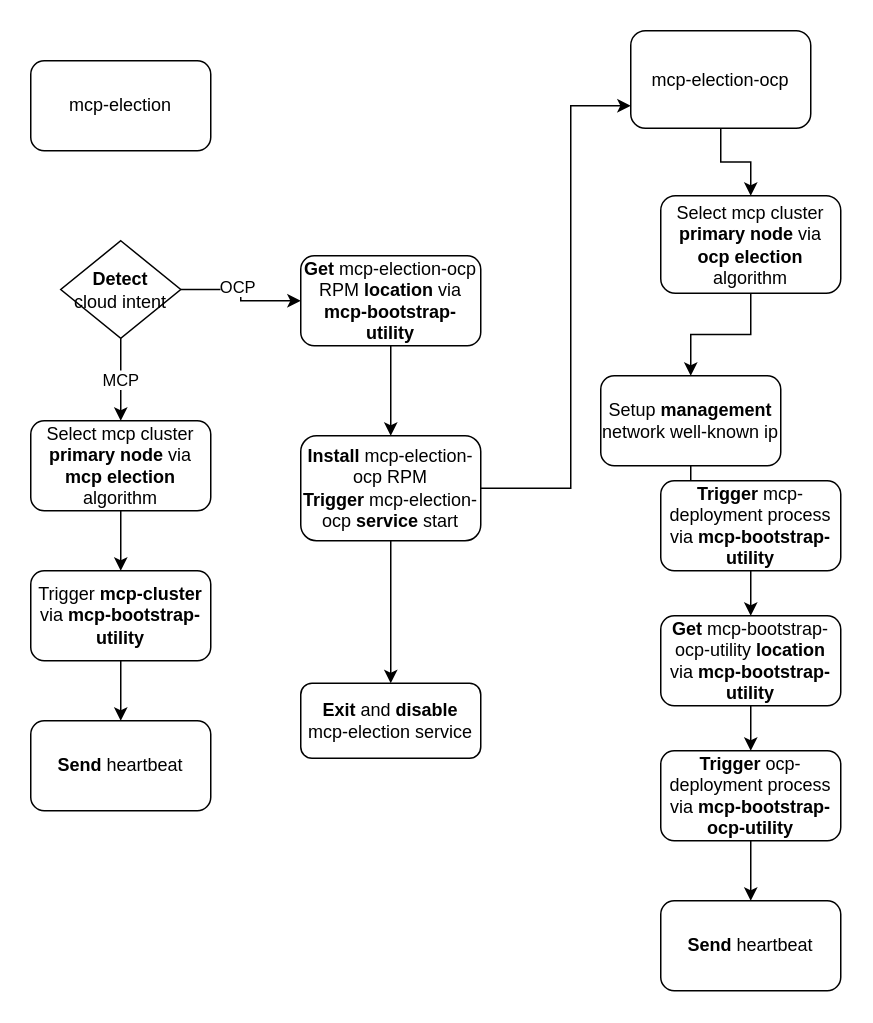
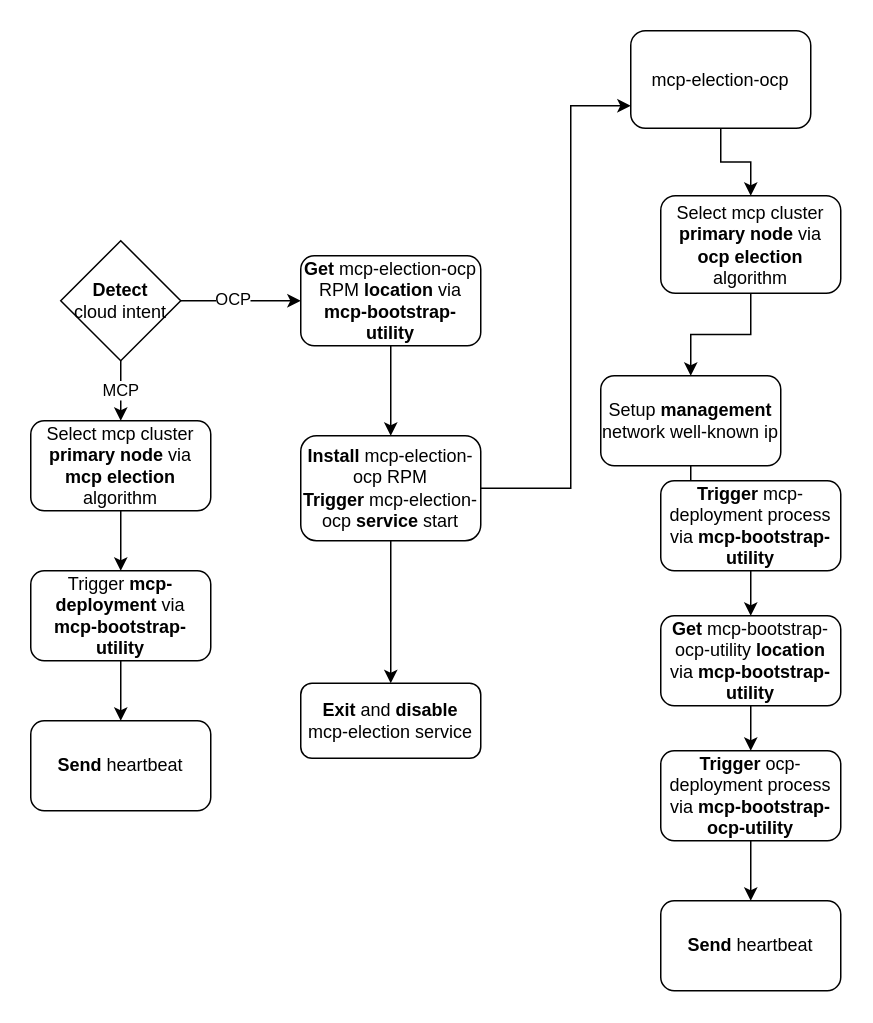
  <mxCell id="0" />
  <mxCell id="1" parent="0" />
- <mxCell id="2" value="mcp-election" style="rounded=1;whiteSpace=wrap;html=1;" vertex="1" parent="1"><mxGeometry x="20" y="40" width="120" height="60" as="geometry" /></mxCell>
  <mxCell id="3" style="edgeStyle=orthogonalEdgeStyle;rounded=0;orthogonalLoop=1;jettySize=auto;html=1;entryX=0;entryY=0.5;entryDx=0;entryDy=0;" edge="1" parent="1" source="6" target="8"><mxGeometry relative="1" as="geometry" /></mxCell>
  <mxCell id="4" value="OCP" style="edgeLabel;html=1;align=center;verticalAlign=middle;resizable=0;points=[];" vertex="1" connectable="0" parent="3"><mxGeometry x="-0.15" y="2" relative="1" as="geometry"><mxPoint as="offset" /></mxGeometry></mxCell>
  <mxCell id="5" value="MCP" style="edgeStyle=orthogonalEdgeStyle;rounded=0;orthogonalLoop=1;jettySize=auto;html=1;entryX=0.5;entryY=0;entryDx=0;entryDy=0;" edge="1" parent="1" source="6" target="13"><mxGeometry relative="1" as="geometry" /></mxCell>
- <mxCell id="6" value="&lt;b&gt;Detect&lt;/b&gt;&lt;br&gt;cloud intent" style="rhombus;whiteSpace=wrap;html=1;" vertex="1" parent="1"><mxGeometry x="40" y="160" width="80" height="65" as="geometry" /></mxCell>
+ <mxCell id="6" value="&lt;b&gt;Detect&lt;/b&gt;&lt;br&gt;cloud intent" style="rhombus;whiteSpace=wrap;html=1;" vertex="1" parent="1"><mxGeometry x="40" y="160" width="80" height="80" as="geometry" /></mxCell>
  <mxCell id="7" style="edgeStyle=orthogonalEdgeStyle;rounded=0;orthogonalLoop=1;jettySize=auto;html=1;entryX=0.5;entryY=0;entryDx=0;entryDy=0;" edge="1" parent="1" source="8" target="11"><mxGeometry relative="1" as="geometry" /></mxCell>
  <mxCell id="8" value="&lt;b&gt;Get &lt;/b&gt;mcp-election-ocp RPM &lt;b&gt;location &lt;/b&gt;via &lt;b&gt;mcp-bootstrap-utility&lt;/b&gt;" style="rounded=1;whiteSpace=wrap;html=1;" vertex="1" parent="1"><mxGeometry x="200" y="170" width="120" height="60" as="geometry" /></mxCell>
  <mxCell id="9" style="edgeStyle=orthogonalEdgeStyle;rounded=0;orthogonalLoop=1;jettySize=auto;html=1;" edge="1" parent="1" source="11" target="17"><mxGeometry relative="1" as="geometry" /></mxCell>
  <mxCell id="10" style="edgeStyle=orthogonalEdgeStyle;rounded=0;orthogonalLoop=1;jettySize=auto;html=1;" edge="1" parent="1" source="11" target="19"><mxGeometry relative="1" as="geometry"><Array as="points"><mxPoint x="380" y="325" /><mxPoint x="380" y="70" /></Array></mxGeometry></mxCell>
  <mxCell id="11" value="&lt;span style=&quot;background-color: initial;&quot;&gt;&lt;b&gt;Install &lt;/b&gt;mcp-election-ocp RPM&lt;/span&gt;&lt;br&gt;&lt;span style=&quot;background-color: initial;&quot;&gt;&lt;b&gt;Trigger &lt;/b&gt;mcp-election-ocp &lt;b&gt;service &lt;/b&gt;start&lt;/span&gt;" style="rounded=1;whiteSpace=wrap;html=1;align=center;" vertex="1" parent="1"><mxGeometry x="200" y="290" width="120" height="70" as="geometry" /></mxCell>
  <mxCell id="12" style="edgeStyle=orthogonalEdgeStyle;rounded=0;orthogonalLoop=1;jettySize=auto;html=1;" edge="1" parent="1" source="13" target="15"><mxGeometry relative="1" as="geometry" /></mxCell>
  <mxCell id="13" value="Select mcp cluster &lt;b&gt;primary node&lt;/b&gt; via &lt;b&gt;mcp election&lt;/b&gt; algorithm" style="rounded=1;whiteSpace=wrap;html=1;" vertex="1" parent="1"><mxGeometry x="20" y="280" width="120" height="60" as="geometry" /></mxCell>
  <mxCell id="14" value="" style="edgeStyle=orthogonalEdgeStyle;rounded=0;orthogonalLoop=1;jettySize=auto;html=1;" edge="1" parent="1" source="15" target="16"><mxGeometry relative="1" as="geometry" /></mxCell>
- <mxCell id="15" value="Trigger&lt;b&gt; mcp-cluster&lt;/b&gt; via &lt;b&gt;mcp-bootstrap-utility&lt;/b&gt;" style="rounded=1;whiteSpace=wrap;html=1;" vertex="1" parent="1"><mxGeometry x="20" y="380" width="120" height="60" as="geometry" /></mxCell>
+ <mxCell id="15" value="Trigger&lt;b&gt; mcp-deployment&lt;/b&gt; via &lt;b&gt;mcp-bootstrap-utility&lt;/b&gt;" style="rounded=1;whiteSpace=wrap;html=1;" vertex="1" parent="1"><mxGeometry x="20" y="380" width="120" height="60" as="geometry" /></mxCell>
  <mxCell id="16" value="&lt;b&gt;Send &lt;/b&gt;heartbeat" style="whiteSpace=wrap;html=1;rounded=1;" vertex="1" parent="1"><mxGeometry x="20" y="480" width="120" height="60" as="geometry" /></mxCell>
  <mxCell id="17" value="&lt;div&gt;&lt;b&gt;Exit &lt;/b&gt;and &lt;b&gt;disable &lt;/b&gt;mcp-election service&lt;/div&gt;" style="rounded=1;whiteSpace=wrap;html=1;align=center;" vertex="1" parent="1"><mxGeometry x="200" y="455" width="120" height="50" as="geometry" /></mxCell>
  <mxCell id="18" style="edgeStyle=orthogonalEdgeStyle;rounded=0;orthogonalLoop=1;jettySize=auto;html=1;" edge="1" parent="1" source="19" target="21"><mxGeometry relative="1" as="geometry" /></mxCell>
  <mxCell id="19" value="mcp-election-ocp" style="rounded=1;whiteSpace=wrap;html=1;align=center;" vertex="1" parent="1"><mxGeometry x="420" y="20" width="120" height="65" as="geometry" /></mxCell>
  <mxCell id="20" value="" style="edgeStyle=orthogonalEdgeStyle;rounded=0;orthogonalLoop=1;jettySize=auto;html=1;" edge="1" parent="1" source="21" target="23"><mxGeometry relative="1" as="geometry" /></mxCell>
  <mxCell id="21" value="Select mcp cluster &lt;b&gt;primary node &lt;/b&gt;via &lt;b&gt;ocp election&lt;/b&gt; algorithm" style="rounded=1;whiteSpace=wrap;html=1;align=center;" vertex="1" parent="1"><mxGeometry x="440" y="130" width="120" height="65" as="geometry" /></mxCell>
  <mxCell id="22" value="" style="edgeStyle=orthogonalEdgeStyle;rounded=0;orthogonalLoop=1;jettySize=auto;html=1;" edge="1" parent="1" source="23" target="25"><mxGeometry relative="1" as="geometry" /></mxCell>
  <mxCell id="23" value="Setup &lt;b&gt;management &lt;/b&gt;network well-known ip" style="whiteSpace=wrap;html=1;rounded=1;" vertex="1" parent="1"><mxGeometry x="400" y="250" width="120" height="60" as="geometry" /></mxCell>
  <mxCell id="24" value="" style="edgeStyle=orthogonalEdgeStyle;rounded=0;orthogonalLoop=1;jettySize=auto;html=1;" edge="1" parent="1" source="25" target="27"><mxGeometry relative="1" as="geometry" /></mxCell>
  <mxCell id="25" value="&lt;b&gt;Trigger &lt;/b&gt;mcp-deployment process via &lt;b&gt;mcp-bootstrap-utility&lt;/b&gt;" style="whiteSpace=wrap;html=1;rounded=1;" vertex="1" parent="1"><mxGeometry x="440" y="320" width="120" height="60" as="geometry" /></mxCell>
  <mxCell id="26" value="" style="edgeStyle=orthogonalEdgeStyle;rounded=0;orthogonalLoop=1;jettySize=auto;html=1;" edge="1" parent="1" source="27" target="29"><mxGeometry relative="1" as="geometry" /></mxCell>
  <mxCell id="27" value="&lt;b&gt;Get &lt;/b&gt;mcp-bootstrap-ocp-utility &lt;b&gt;location &lt;/b&gt;via &lt;b&gt;mcp-bootstrap-utility&lt;/b&gt;" style="whiteSpace=wrap;html=1;rounded=1;" vertex="1" parent="1"><mxGeometry x="440" y="410" width="120" height="60" as="geometry" /></mxCell>
  <mxCell id="28" value="" style="edgeStyle=orthogonalEdgeStyle;rounded=0;orthogonalLoop=1;jettySize=auto;html=1;" edge="1" parent="1" source="29" target="30"><mxGeometry relative="1" as="geometry" /></mxCell>
  <mxCell id="29" value="&lt;b&gt;Trigger &lt;/b&gt;ocp-deployment process via &lt;b&gt;mcp-bootstrap-ocp-utility&lt;/b&gt;" style="whiteSpace=wrap;html=1;rounded=1;" vertex="1" parent="1"><mxGeometry x="440" y="500" width="120" height="60" as="geometry" /></mxCell>
  <mxCell id="30" value="&lt;b style=&quot;border-color: var(--border-color);&quot;&gt;Send&amp;nbsp;&lt;/b&gt;heartbeat" style="whiteSpace=wrap;html=1;rounded=1;" vertex="1" parent="1"><mxGeometry x="440" y="600" width="120" height="60" as="geometry" /></mxCell>
